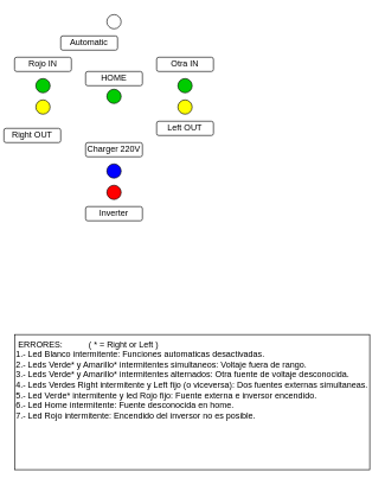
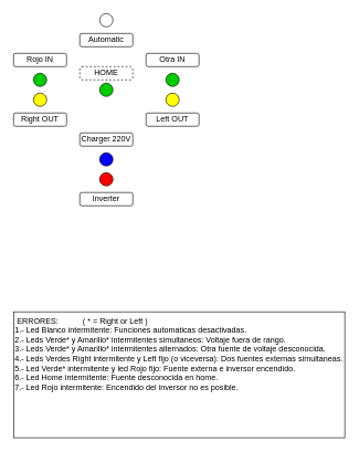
  <mxCell id="0" />
  <mxCell id="1" parent="0" />
  <mxCell id="2" value="" style="ellipse;whiteSpace=wrap;html=1;aspect=fixed;strokeColor=#000000;fillColor=#FF0000;" vertex="1" parent="1"><mxGeometry x="150" y="260" width="20" height="20" as="geometry" /></mxCell>
  <mxCell id="3" value="" style="ellipse;whiteSpace=wrap;html=1;aspect=fixed;strokeColor=#000000;fillColor=#00CC00;" vertex="1" parent="1"><mxGeometry x="250" y="110" width="20" height="20" as="geometry" /></mxCell>
  <mxCell id="4" value="" style="ellipse;whiteSpace=wrap;html=1;aspect=fixed;strokeColor=#000000;fillColor=#FFFF00;" vertex="1" parent="1"><mxGeometry x="250" y="140" width="20" height="20" as="geometry" /></mxCell>
  <mxCell id="5" value="" style="ellipse;whiteSpace=wrap;html=1;aspect=fixed;strokeColor=#000000;fillColor=#0000FF;" vertex="1" parent="1"><mxGeometry x="150" y="230" width="20" height="20" as="geometry" /></mxCell>
  <mxCell id="6" value="" style="ellipse;whiteSpace=wrap;html=1;aspect=fixed;strokeColor=#000000;fillColor=#FFFFFF;" vertex="1" parent="1"><mxGeometry x="150" y="20" width="20" height="20" as="geometry" /></mxCell>
  <mxCell id="7" value="" style="ellipse;whiteSpace=wrap;html=1;aspect=fixed;strokeColor=#000000;fillColor=#00CC00;" vertex="1" parent="1"><mxGeometry x="50" y="110" width="20" height="20" as="geometry" /></mxCell>
  <mxCell id="8" value="" style="ellipse;whiteSpace=wrap;html=1;aspect=fixed;strokeColor=#000000;fillColor=#FFFF00;" vertex="1" parent="1"><mxGeometry x="50" y="140" width="20" height="20" as="geometry" /></mxCell>
  <mxCell id="9" value="" style="ellipse;whiteSpace=wrap;html=1;aspect=fixed;strokeColor=#000000;fillColor=#00CC00;" vertex="1" parent="1"><mxGeometry x="150" y="125" width="20" height="20" as="geometry" /></mxCell>
  <mxCell id="10" value="&amp;nbsp;ERRORES:&amp;nbsp; &amp;nbsp; &amp;nbsp; &amp;nbsp; &amp;nbsp; &amp;nbsp;( * = Right or Left )&lt;br&gt;1.- Led Blanco intermitente: Funciones automaticas desactivadas.&lt;br&gt;2.- Leds Verde* y Amarillo* intermitentes simultaneos: Voltaje fuera de rango.&lt;br&gt;3.- Leds Verde* y Amarillo* intermitentes alternados: Otra fuente de voltaje desconocida.&lt;br&gt;4.- Leds Verdes Right intermitente&amp;nbsp;y Left fijo (o viceversa): Dos fuentes externas simultaneas.&lt;br&gt;5.- Led Verde* intermitente y led Rojo fijo: Fuente externa e inversor encendido.&lt;br&gt;6.- Led Home intermitente: Fuente desconocida en home.&lt;br&gt;7.- Led Rojo intermitente: Encendido del inversor no es posible." style="whiteSpace=wrap;html=1;fontColor=#000000;strokeColor=#000000;fillColor=#FFFFFF;align=left;verticalAlign=top;" vertex="1" parent="1"><mxGeometry x="20" y="470" width="500" height="190" as="geometry" /></mxCell>
  <mxCell id="11" value="Charger 220V" style="rounded=1;whiteSpace=wrap;html=1;strokeColor=#000000;fillColor=#FFFFFF;fontColor=#000000;" vertex="1" parent="1"><mxGeometry x="120" y="200" width="80" height="20" as="geometry" /></mxCell>
- <mxCell id="12" value="Automatic" style="rounded=1;whiteSpace=wrap;html=1;strokeColor=#000000;fillColor=#FFFFFF;fontColor=#000000;" vertex="1" parent="1"><mxGeometry x="85" y="50" width="80" height="20" as="geometry" /></mxCell>
+ <mxCell id="12" value="Automatic" style="rounded=1;whiteSpace=wrap;html=1;strokeColor=#000000;fillColor=#FFFFFF;fontColor=#000000;" vertex="1" parent="1"><mxGeometry x="120" y="50" width="80" height="20" as="geometry" /></mxCell>
  <mxCell id="13" value="Rojo IN" style="rounded=1;whiteSpace=wrap;html=1;strokeColor=#000000;fillColor=#FFFFFF;fontColor=#000000;" vertex="1" parent="1"><mxGeometry x="20" y="80" width="80" height="20" as="geometry" /></mxCell>
  <mxCell id="14" value="Inverter" style="rounded=1;whiteSpace=wrap;html=1;strokeColor=#000000;fillColor=#FFFFFF;fontColor=#000000;" vertex="1" parent="1"><mxGeometry x="120" y="290" width="80" height="20" as="geometry" /></mxCell>
- <mxCell id="15" value="Right OUT" style="rounded=1;whiteSpace=wrap;html=1;strokeColor=#000000;fillColor=#FFFFFF;fontColor=#000000;" vertex="1" parent="1"><mxGeometry x="5" y="180" width="80" height="20" as="geometry" /></mxCell>
+ <mxCell id="15" value="Right OUT" style="rounded=1;whiteSpace=wrap;html=1;strokeColor=#000000;fillColor=#FFFFFF;fontColor=#000000;" vertex="1" parent="1"><mxGeometry x="20" y="170" width="80" height="20" as="geometry" /></mxCell>
  <mxCell id="16" value="Otra IN" style="rounded=1;whiteSpace=wrap;html=1;strokeColor=#000000;fillColor=#FFFFFF;fontColor=#000000;" vertex="1" parent="1"><mxGeometry x="220" y="80" width="80" height="20" as="geometry" /></mxCell>
  <mxCell id="17" value="Left OUT" style="rounded=1;whiteSpace=wrap;html=1;strokeColor=#000000;fillColor=#FFFFFF;fontColor=#000000;" vertex="1" parent="1"><mxGeometry x="220" y="170" width="80" height="20" as="geometry" /></mxCell>
- <mxCell id="18" value="HOME" style="rounded=1;whiteSpace=wrap;html=1;strokeColor=#000000;fillColor=#FFFFFF;fontColor=#000000;" vertex="1" parent="1"><mxGeometry x="120" y="100" width="80" height="20" as="geometry" /></mxCell>
+ <mxCell id="18" value="HOME" style="rounded=1;whiteSpace=wrap;html=1;strokeColor=#000000;fillColor=#FFFFFF;fontColor=#000000;dashed=1;" vertex="1" parent="1"><mxGeometry x="120" y="100" width="80" height="20" as="geometry" /></mxCell>
